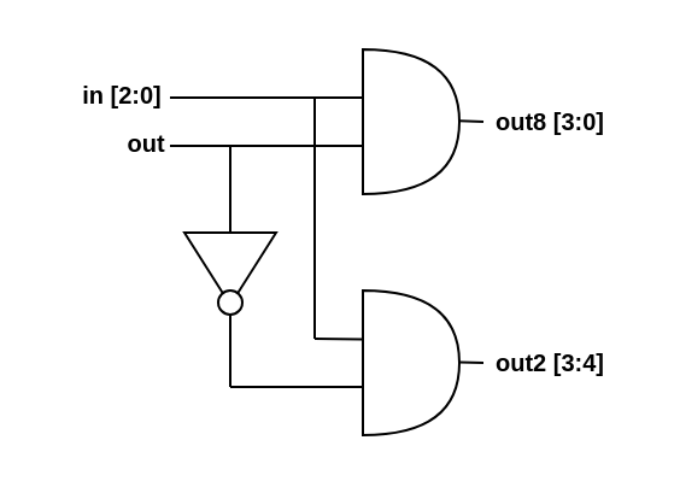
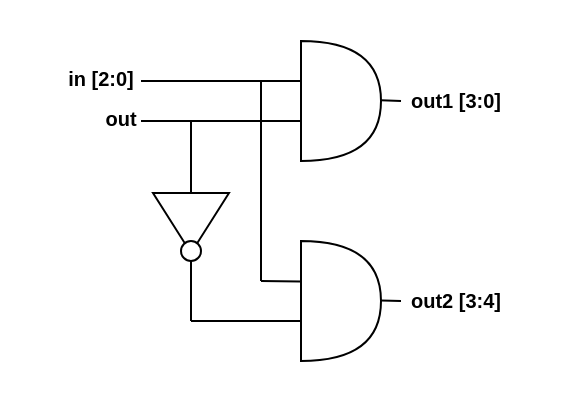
  <mxCell id="0" />
  <mxCell id="1" parent="0" />
  <mxCell id="2" value="" style="shape=or;whiteSpace=wrap;html=1;strokeColor=#000000;fillColor=#FFFFFF;" parent="1" vertex="1"><mxGeometry x="150" y="120" width="40" height="60" as="geometry" /></mxCell>
  <mxCell id="3" value="&lt;b style=&quot;font-size: 10px;&quot;&gt;&lt;font style=&quot;font-size: 10px;&quot;&gt;in [2:0]&lt;/font&gt;&lt;/b&gt;" style="text;html=1;align=center;verticalAlign=middle;resizable=0;points=[];autosize=1;strokeColor=none;fillColor=none;fontColor=#000000;fontSize=10;" parent="1" vertex="1"><mxGeometry x="20" y="24" width="60" height="30" as="geometry" /></mxCell>
  <mxCell id="4" value="" style="endArrow=none;html=1;strokeColor=#000000;strokeWidth=1;" parent="1" edge="1"><mxGeometry width="50" height="50" relative="1" as="geometry"><mxPoint x="130" y="40" as="sourcePoint" /><mxPoint x="130" y="140" as="targetPoint" /></mxGeometry></mxCell>
  <mxCell id="5" value="" style="shape=or;whiteSpace=wrap;html=1;strokeColor=#000000;fillColor=#FFFFFF;" parent="1" vertex="1"><mxGeometry x="150" y="20" width="40" height="60" as="geometry" /></mxCell>
  <mxCell id="6" value="" style="endArrow=none;html=1;strokeColor=#000000;strokeWidth=1;entryX=-0.007;entryY=0.337;entryDx=0;entryDy=0;entryPerimeter=0;" parent="1" target="2" edge="1"><mxGeometry width="50" height="50" relative="1" as="geometry"><mxPoint x="130" y="140" as="sourcePoint" /><mxPoint x="140" y="160" as="targetPoint" /></mxGeometry></mxCell>
  <mxCell id="7" value="" style="endArrow=none;html=1;strokeColor=#000000;strokeWidth=1;" parent="1" edge="1"><mxGeometry width="50" height="50" relative="1" as="geometry"><mxPoint x="150" y="40" as="sourcePoint" /><mxPoint x="70" y="40" as="targetPoint" /></mxGeometry></mxCell>
  <mxCell id="8" value="" style="endArrow=none;html=1;strokeColor=#000000;strokeWidth=1;" parent="1" edge="1"><mxGeometry width="50" height="50" relative="1" as="geometry"><mxPoint x="150" y="60" as="sourcePoint" /><mxPoint x="70" y="60" as="targetPoint" /></mxGeometry></mxCell>
  <mxCell id="9" value="&lt;b&gt;out&lt;/b&gt;" style="text;html=1;align=center;verticalAlign=middle;resizable=0;points=[];autosize=1;strokeColor=none;fillColor=none;fontColor=#000000;fontSize=10;" parent="1" vertex="1"><mxGeometry x="40" y="44" width="40" height="30" as="geometry" /></mxCell>
  <mxCell id="10" value="" style="triangle;whiteSpace=wrap;html=1;fontSize=10;fontColor=#000000;rotation=90;fillColor=#FFFFFF;strokeColor=#000000;" parent="1" vertex="1"><mxGeometry x="80" y="92" width="30" height="38" as="geometry" /></mxCell>
  <mxCell id="11" value="" style="ellipse;whiteSpace=wrap;html=1;aspect=fixed;fontSize=10;fontColor=#000000;fillColor=#FFFFFF;strokeColor=#000000;" parent="1" vertex="1"><mxGeometry x="90" y="120" width="10" height="10" as="geometry" /></mxCell>
  <mxCell id="12" value="" style="endArrow=none;html=1;strokeColor=#000000;strokeWidth=1;exitX=0;exitY=0.5;exitDx=0;exitDy=0;" parent="1" source="10" edge="1"><mxGeometry width="50" height="50" relative="1" as="geometry"><mxPoint x="60" y="90" as="sourcePoint" /><mxPoint x="95" y="60" as="targetPoint" /></mxGeometry></mxCell>
  <mxCell id="13" value="" style="endArrow=none;html=1;strokeColor=#000000;strokeWidth=1;entryX=0.5;entryY=1;entryDx=0;entryDy=0;" parent="1" target="11" edge="1"><mxGeometry width="50" height="50" relative="1" as="geometry"><mxPoint x="95" y="160" as="sourcePoint" /><mxPoint x="70" y="70" as="targetPoint" /></mxGeometry></mxCell>
  <mxCell id="14" value="" style="endArrow=none;html=1;strokeColor=#000000;strokeWidth=1;" parent="1" edge="1"><mxGeometry width="50" height="50" relative="1" as="geometry"><mxPoint x="150" y="160" as="sourcePoint" /><mxPoint x="95" y="160" as="targetPoint" /></mxGeometry></mxCell>
  <mxCell id="15" value="" style="endArrow=none;html=1;strokeColor=#000000;strokeWidth=1;" parent="1" edge="1"><mxGeometry width="50" height="50" relative="1" as="geometry"><mxPoint x="200" y="50" as="sourcePoint" /><mxPoint x="190" y="49.66" as="targetPoint" /></mxGeometry></mxCell>
  <mxCell id="16" value="" style="endArrow=none;html=1;strokeColor=#000000;strokeWidth=1;jumpSize=6;" parent="1" edge="1"><mxGeometry width="50" height="50" relative="1" as="geometry"><mxPoint x="200" y="150" as="sourcePoint" /><mxPoint x="190" y="149.8" as="targetPoint" /></mxGeometry></mxCell>
- <mxCell id="17" value="&lt;b&gt;&amp;nbsp; &amp;nbsp; &amp;nbsp; &amp;nbsp; &amp;nbsp;out8 [3:0]&lt;/b&gt;" style="text;html=1;align=center;verticalAlign=middle;resizable=0;points=[];autosize=1;strokeColor=none;fillColor=none;fontColor=#000000;fontSize=10;" parent="1" vertex="1"><mxGeometry x="170" y="35" width="90" height="30" as="geometry" /></mxCell>
+ <mxCell id="17" value="&lt;b&gt;&amp;nbsp; &amp;nbsp; &amp;nbsp; &amp;nbsp; &amp;nbsp;out1 [3:0]&lt;/b&gt;" style="text;html=1;align=center;verticalAlign=middle;resizable=0;points=[];autosize=1;strokeColor=none;fillColor=none;fontColor=#000000;fontSize=10;" parent="1" vertex="1"><mxGeometry x="170" y="35" width="90" height="30" as="geometry" /></mxCell>
  <mxCell id="18" value="&lt;b&gt;&amp;nbsp; &amp;nbsp; &amp;nbsp; &amp;nbsp; &amp;nbsp;out2 [3:4]&lt;/b&gt;" style="text;html=1;align=center;verticalAlign=middle;resizable=0;points=[];autosize=1;strokeColor=none;fillColor=none;fontColor=#000000;fontSize=10;" vertex="1" parent="1"><mxGeometry x="170" y="135" width="90" height="30" as="geometry" /></mxCell>
